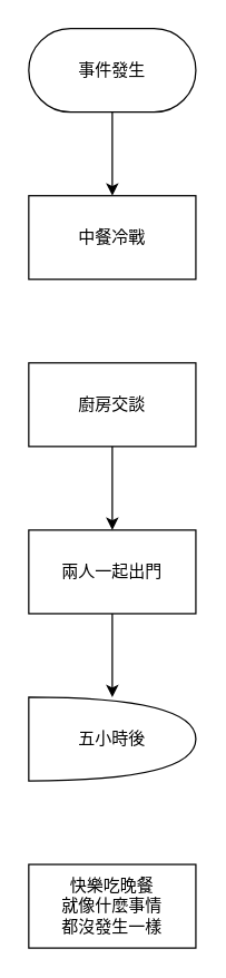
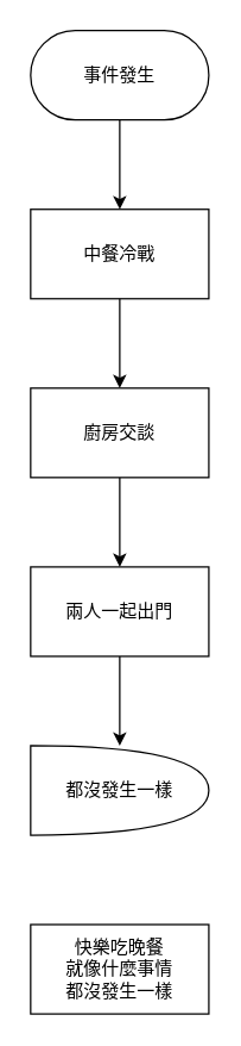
  <mxCell id="0" />
  <mxCell id="1" parent="0" />
+ <mxCell id="2" style="edgeStyle=orthogonalEdgeStyle;rounded=0;orthogonalLoop=1;jettySize=auto;html=1;" edge="1" parent="1" source="3" target="7"><mxGeometry relative="1" as="geometry" /></mxCell>
  <mxCell id="3" value="中餐冷戰" style="rounded=0;whiteSpace=wrap;html=1;" vertex="1" parent="1"><mxGeometry x="20" y="140" width="120" height="60" as="geometry" /></mxCell>
  <mxCell id="4" style="edgeStyle=orthogonalEdgeStyle;rounded=0;orthogonalLoop=1;jettySize=auto;html=1;entryX=0.5;entryY=0;entryDx=0;entryDy=0;" edge="1" parent="1" source="5" target="3"><mxGeometry relative="1" as="geometry" /></mxCell>
  <mxCell id="5" value="事件發生" style="rounded=1;whiteSpace=wrap;html=1;arcSize=50;" vertex="1" parent="1"><mxGeometry x="20" y="20" width="120" height="60" as="geometry" /></mxCell>
  <mxCell id="6" style="edgeStyle=orthogonalEdgeStyle;rounded=0;orthogonalLoop=1;jettySize=auto;html=1;" edge="1" parent="1" source="7" target="9"><mxGeometry relative="1" as="geometry" /></mxCell>
  <mxCell id="7" value="廚房交談" style="rounded=0;whiteSpace=wrap;html=1;" vertex="1" parent="1"><mxGeometry x="20" y="260" width="120" height="60" as="geometry" /></mxCell>
  <mxCell id="8" style="edgeStyle=orthogonalEdgeStyle;rounded=0;orthogonalLoop=1;jettySize=auto;html=1;" edge="1" parent="1" source="9" target="10"><mxGeometry relative="1" as="geometry" /></mxCell>
  <mxCell id="9" value="兩人一起出門" style="rounded=0;whiteSpace=wrap;html=1;" vertex="1" parent="1"><mxGeometry x="20" y="380" width="120" height="60" as="geometry" /></mxCell>
- <mxCell id="10" value="五小時後" style="shape=or;whiteSpace=wrap;html=1;" vertex="1" parent="1"><mxGeometry x="20" y="500" width="120" height="60" as="geometry" /></mxCell>
+ <mxCell id="10" value="都沒發生一樣" style="shape=or;whiteSpace=wrap;html=1;" vertex="1" parent="1"><mxGeometry x="20" y="500" width="120" height="60" as="geometry" /></mxCell>
  <mxCell id="11" value="快樂吃晚餐&lt;br&gt;就像什麼事情&lt;br&gt;都沒發生一樣" style="rounded=0;whiteSpace=wrap;html=1;" vertex="1" parent="1"><mxGeometry x="20" y="620" width="120" height="60" as="geometry" /></mxCell>
